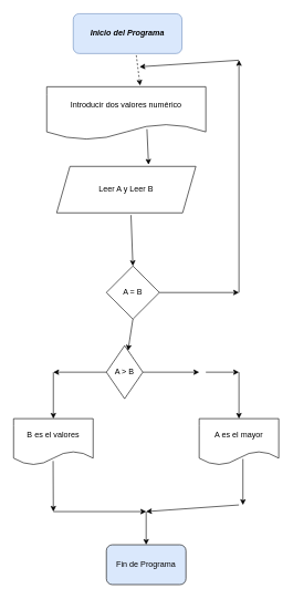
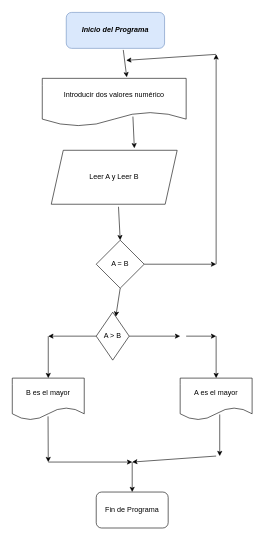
  <mxCell id="0" />
  <mxCell id="1" parent="0" />
  <mxCell id="2" value="Inicio del Programa" style="rounded=1;whiteSpace=wrap;html=1;fillColor=#dae8fc;strokeColor=#6c8ebf;fontStyle=3" vertex="1" parent="1"><mxGeometry x="110" y="20" width="164" height="60" as="geometry" /></mxCell>
- <mxCell id="3" value="Leer A y Leer B" style="shape=parallelogram;perimeter=parallelogramPerimeter;whiteSpace=wrap;html=1;fixedSize=1;" vertex="1" parent="1"><mxGeometry x="85" y="250" width="210" height="70" as="geometry" /></mxCell>
+ <mxCell id="3" value="Leer A y Leer B" style="shape=parallelogram;perimeter=parallelogramPerimeter;whiteSpace=wrap;html=1;fixedSize=1;" vertex="1" parent="1"><mxGeometry x="85" y="250" width="210" height="90" as="geometry" /></mxCell>
  <mxCell id="4" value="Introducir dos valores numérico" style="shape=document;whiteSpace=wrap;html=1;boundedLbl=1;" vertex="1" parent="1"><mxGeometry x="70" y="130" width="240" height="80" as="geometry" /></mxCell>
  <mxCell id="5" value="" style="endArrow=classic;html=1;rounded=0;exitX=0.63;exitY=0.797;exitDx=0;exitDy=0;exitPerimeter=0;entryX=0.66;entryY=-0.038;entryDx=0;entryDy=0;entryPerimeter=0;" edge="1" parent="1" source="4" target="3"><mxGeometry width="50" height="50" relative="1" as="geometry"><mxPoint x="250" y="280" as="sourcePoint" /><mxPoint x="300" y="230" as="targetPoint" /></mxGeometry></mxCell>
- <mxCell id="6" value="" style="endArrow=classic;html=1;rounded=0;exitX=0.58;exitY=1.043;exitDx=0;exitDy=0;exitPerimeter=0;entryX=0.587;entryY=-0.023;entryDx=0;entryDy=0;entryPerimeter=0;dashed=1;" edge="1" parent="1" source="2" target="4"><mxGeometry width="50" height="50" relative="1" as="geometry"><mxPoint x="250" y="280" as="sourcePoint" /><mxPoint x="300" y="230" as="targetPoint" /></mxGeometry></mxCell>
+ <mxCell id="6" value="" style="endArrow=classic;html=1;rounded=0;exitX=0.58;exitY=1.043;exitDx=0;exitDy=0;exitPerimeter=0;entryX=0.587;entryY=-0.023;entryDx=0;entryDy=0;entryPerimeter=0;" edge="1" parent="1" source="2" target="4"><mxGeometry width="50" height="50" relative="1" as="geometry"><mxPoint x="250" y="280" as="sourcePoint" /><mxPoint x="300" y="230" as="targetPoint" /></mxGeometry></mxCell>
  <mxCell id="7" value="A = B" style="rhombus;whiteSpace=wrap;html=1;" vertex="1" parent="1"><mxGeometry x="160" y="400" width="80" height="80" as="geometry" /></mxCell>
  <mxCell id="8" value="" style="endArrow=classic;html=1;rounded=0;entryX=0.5;entryY=0;entryDx=0;entryDy=0;exitX=0.534;exitY=1.047;exitDx=0;exitDy=0;exitPerimeter=0;" edge="1" parent="1" source="3" target="7"><mxGeometry width="50" height="50" relative="1" as="geometry"><mxPoint x="250" y="280" as="sourcePoint" /><mxPoint x="300" y="230" as="targetPoint" /></mxGeometry></mxCell>
  <mxCell id="9" value="" style="endArrow=classic;html=1;rounded=0;exitX=1;exitY=0.5;exitDx=0;exitDy=0;" edge="1" parent="1" source="7"><mxGeometry width="50" height="50" relative="1" as="geometry"><mxPoint x="250" y="280" as="sourcePoint" /><mxPoint x="360" y="440" as="targetPoint" /></mxGeometry></mxCell>
  <mxCell id="10" value="" style="endArrow=classic;html=1;rounded=0;" edge="1" parent="1"><mxGeometry width="50" height="50" relative="1" as="geometry"><mxPoint x="360" y="440" as="sourcePoint" /><mxPoint x="360" y="90" as="targetPoint" /></mxGeometry></mxCell>
  <mxCell id="11" value="" style="endArrow=classic;html=1;rounded=0;" edge="1" parent="1"><mxGeometry width="50" height="50" relative="1" as="geometry"><mxPoint x="360" y="90" as="sourcePoint" /><mxPoint x="210" y="100" as="targetPoint" /></mxGeometry></mxCell>
  <mxCell id="12" value="A &amp;gt; B" style="rhombus;whiteSpace=wrap;html=1;" vertex="1" parent="1"><mxGeometry x="160" y="520" width="55" height="80" as="geometry" /></mxCell>
  <mxCell id="13" value="" style="endArrow=classic;html=1;rounded=0;exitX=0.5;exitY=1;exitDx=0;exitDy=0;" edge="1" parent="1" source="7" target="12"><mxGeometry width="50" height="50" relative="1" as="geometry"><mxPoint x="300" y="480" as="sourcePoint" /><mxPoint x="350" y="430" as="targetPoint" /></mxGeometry></mxCell>
  <mxCell id="14" value="" style="endArrow=classic;html=1;rounded=0;exitX=1;exitY=0.5;exitDx=0;exitDy=0;" edge="1" parent="1" source="12"><mxGeometry width="50" height="50" relative="1" as="geometry"><mxPoint x="300" y="480" as="sourcePoint" /><mxPoint x="300" y="560" as="targetPoint" /></mxGeometry></mxCell>
  <mxCell id="15" value="" style="endArrow=classic;html=1;rounded=0;" edge="1" parent="1" target="16"><mxGeometry width="50" height="50" relative="1" as="geometry"><mxPoint x="360" y="560" as="sourcePoint" /><mxPoint x="360" y="630" as="targetPoint" /></mxGeometry></mxCell>
  <mxCell id="16" value="A es el mayor" style="shape=document;whiteSpace=wrap;html=1;boundedLbl=1;" vertex="1" parent="1"><mxGeometry x="300" y="630" width="120" height="70" as="geometry" /></mxCell>
  <mxCell id="17" value="" style="endArrow=classic;html=1;rounded=0;exitX=0;exitY=0.5;exitDx=0;exitDy=0;" edge="1" parent="1" source="12"><mxGeometry width="50" height="50" relative="1" as="geometry"><mxPoint x="300" y="580" as="sourcePoint" /><mxPoint x="80" y="560" as="targetPoint" /></mxGeometry></mxCell>
  <mxCell id="18" value="" style="endArrow=classic;html=1;rounded=0;" edge="1" parent="1" target="19"><mxGeometry width="50" height="50" relative="1" as="geometry"><mxPoint x="80" y="560" as="sourcePoint" /><mxPoint x="80" y="640" as="targetPoint" /></mxGeometry></mxCell>
- <mxCell id="19" value="B es el valores" style="shape=document;whiteSpace=wrap;html=1;boundedLbl=1;" vertex="1" parent="1"><mxGeometry x="20" y="630" width="120" height="70" as="geometry" /></mxCell>
+ <mxCell id="19" value="B es el mayor" style="shape=document;whiteSpace=wrap;html=1;boundedLbl=1;" vertex="1" parent="1"><mxGeometry x="20" y="630" width="120" height="70" as="geometry" /></mxCell>
  <mxCell id="20" value="" style="endArrow=classic;html=1;rounded=0;exitX=0.497;exitY=0.911;exitDx=0;exitDy=0;exitPerimeter=0;" edge="1" parent="1" source="19"><mxGeometry width="50" height="50" relative="1" as="geometry"><mxPoint x="300" y="580" as="sourcePoint" /><mxPoint x="80" y="770" as="targetPoint" /></mxGeometry></mxCell>
  <mxCell id="21" value="" style="endArrow=classic;html=1;rounded=0;exitX=0.55;exitY=0.866;exitDx=0;exitDy=0;exitPerimeter=0;" edge="1" parent="1" source="16"><mxGeometry width="50" height="50" relative="1" as="geometry"><mxPoint x="300" y="580" as="sourcePoint" /><mxPoint x="366" y="760" as="targetPoint" /></mxGeometry></mxCell>
  <mxCell id="22" value="" style="endArrow=classic;html=1;rounded=0;" edge="1" parent="1"><mxGeometry width="50" height="50" relative="1" as="geometry"><mxPoint x="80" y="770" as="sourcePoint" /><mxPoint x="220" y="770" as="targetPoint" /></mxGeometry></mxCell>
  <mxCell id="23" value="" style="endArrow=classic;html=1;rounded=0;" edge="1" parent="1"><mxGeometry width="50" height="50" relative="1" as="geometry"><mxPoint x="360" y="760" as="sourcePoint" /><mxPoint x="220" y="770" as="targetPoint" /></mxGeometry></mxCell>
  <mxCell id="24" value="" style="endArrow=classic;html=1;rounded=0;" edge="1" parent="1" target="25"><mxGeometry width="50" height="50" relative="1" as="geometry"><mxPoint x="220" y="770" as="sourcePoint" /><mxPoint x="220" y="820" as="targetPoint" /></mxGeometry></mxCell>
- <mxCell id="25" value="Fin de Programa" style="rounded=1;whiteSpace=wrap;html=1;fillColor=#dae8fc;" vertex="1" parent="1"><mxGeometry x="160" y="820" width="120" height="60" as="geometry" /></mxCell>
+ <mxCell id="25" value="Fin de Programa" style="rounded=1;whiteSpace=wrap;html=1;" vertex="1" parent="1"><mxGeometry x="160" y="820" width="120" height="60" as="geometry" /></mxCell>
  <mxCell id="26" value="" style="endArrow=classic;html=1;rounded=0;" edge="1" parent="1"><mxGeometry width="50" height="50" relative="1" as="geometry"><mxPoint x="310" y="560" as="sourcePoint" /><mxPoint x="360" y="560" as="targetPoint" /></mxGeometry></mxCell>
